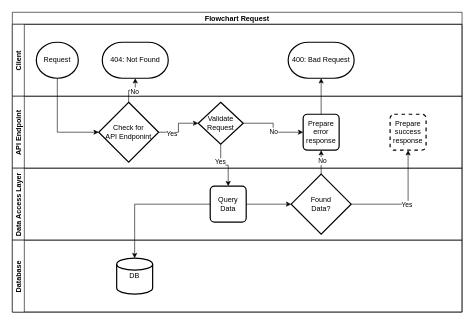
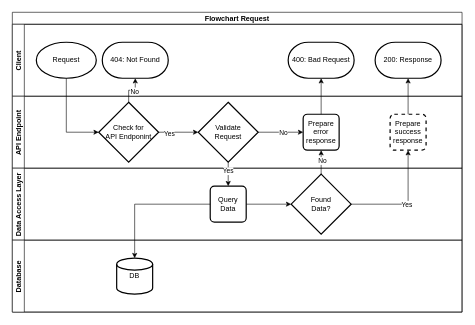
  <mxCell id="0" />
  <mxCell id="1" parent="0" />
  <mxCell id="2" value="Flowchart Request" style="swimlane;childLayout=stackLayout;resizeParent=1;resizeParentMax=0;horizontal=1;startSize=20;horizontalStack=0;" parent="1" vertex="1"><mxGeometry x="20" y="20" width="750" height="500" as="geometry" /></mxCell>
  <mxCell id="3" value="Client" style="swimlane;startSize=20;horizontal=0;" parent="2" vertex="1"><mxGeometry y="20" width="750" height="120" as="geometry"><mxRectangle y="20" width="630" height="30" as="alternateBounds" /></mxGeometry></mxCell>
- <mxCell id="4" value="Request" style="strokeWidth=2;html=1;shape=mxgraph.flowchart.start_1;whiteSpace=wrap;" parent="3" vertex="1"><mxGeometry x="40" y="30" width="70" height="60" as="geometry" /></mxCell>
+ <mxCell id="4" value="Request" style="strokeWidth=2;html=1;shape=mxgraph.flowchart.start_1;whiteSpace=wrap;" parent="3" vertex="1"><mxGeometry x="40" y="30" width="100" height="60" as="geometry" /></mxCell>
  <mxCell id="5" value="404: Not Found" style="strokeWidth=2;html=1;shape=mxgraph.flowchart.terminator;whiteSpace=wrap;" parent="3" vertex="1"><mxGeometry x="150" y="30" width="110" height="60" as="geometry" /></mxCell>
+ <mxCell id="6" value="200: Response" style="strokeWidth=2;html=1;shape=mxgraph.flowchart.terminator;whiteSpace=wrap;" parent="3" vertex="1"><mxGeometry x="605" y="30" width="110" height="60" as="geometry" /></mxCell>
  <mxCell id="7" value="400: Bad Request" style="strokeWidth=2;html=1;shape=mxgraph.flowchart.terminator;whiteSpace=wrap;" parent="3" vertex="1"><mxGeometry x="460" y="30" width="110" height="60" as="geometry" /></mxCell>
  <mxCell id="8" value="API Endpoint" style="swimlane;startSize=20;horizontal=0;" parent="2" vertex="1"><mxGeometry y="140" width="750" height="120" as="geometry" /></mxCell>
  <mxCell id="9" value="Check for&lt;br&gt;API Endponint" style="strokeWidth=2;html=1;shape=mxgraph.flowchart.decision;whiteSpace=wrap;" parent="8" vertex="1"><mxGeometry x="144" y="10" width="100" height="100" as="geometry" /></mxCell>
- <mxCell id="10" value="Validate&lt;br&gt;Request" style="strokeWidth=2;html=1;shape=mxgraph.flowchart.decision;whiteSpace=wrap;" parent="8" vertex="1"><mxGeometry x="310" y="10" width="75" height="70" as="geometry" /></mxCell>
+ <mxCell id="10" value="Validate&lt;br&gt;Request" style="strokeWidth=2;html=1;shape=mxgraph.flowchart.decision;whiteSpace=wrap;" parent="8" vertex="1"><mxGeometry x="310" y="10" width="100" height="100" as="geometry" /></mxCell>
  <mxCell id="11" style="edgeStyle=orthogonalEdgeStyle;rounded=0;orthogonalLoop=1;jettySize=auto;html=1;exitX=1;exitY=0.5;exitDx=0;exitDy=0;exitPerimeter=0;entryX=0;entryY=0.5;entryDx=0;entryDy=0;entryPerimeter=0;" parent="8" source="9" target="10" edge="1"><mxGeometry relative="1" as="geometry" /></mxCell>
  <mxCell id="12" value="Yes" style="edgeLabel;html=1;align=center;verticalAlign=middle;resizable=0;points=[];" parent="11" vertex="1" connectable="0"><mxGeometry x="-0.488" y="-1" relative="1" as="geometry"><mxPoint as="offset" /></mxGeometry></mxCell>
  <mxCell id="13" value="Prepare&lt;br&gt;error&lt;br&gt;response" style="rounded=1;whiteSpace=wrap;html=1;absoluteArcSize=1;arcSize=14;strokeWidth=2;" parent="8" vertex="1"><mxGeometry x="485" y="30" width="60" height="60" as="geometry" /></mxCell>
  <mxCell id="14" value="Prepare&lt;br&gt;success&lt;br&gt;response" style="rounded=1;whiteSpace=wrap;html=1;absoluteArcSize=1;arcSize=14;strokeWidth=2;dashed=1;" parent="8" vertex="1"><mxGeometry x="630" y="30" width="60" height="60" as="geometry" /></mxCell>
  <mxCell id="15" style="edgeStyle=orthogonalEdgeStyle;rounded=0;orthogonalLoop=1;jettySize=auto;html=1;entryX=0;entryY=0.5;entryDx=0;entryDy=0;exitX=1;exitY=0.5;exitDx=0;exitDy=0;exitPerimeter=0;" parent="8" source="10" target="13" edge="1"><mxGeometry relative="1" as="geometry" /></mxCell>
  <mxCell id="16" value="No" style="edgeLabel;html=1;align=center;verticalAlign=middle;resizable=0;points=[];" parent="15" vertex="1" connectable="0"><mxGeometry x="0.1" relative="1" as="geometry"><mxPoint as="offset" /></mxGeometry></mxCell>
  <mxCell id="17" value="Data Access Layer" style="swimlane;startSize=20;horizontal=0;" parent="2" vertex="1"><mxGeometry y="260" width="750" height="120" as="geometry" /></mxCell>
  <mxCell id="18" style="edgeStyle=orthogonalEdgeStyle;rounded=0;orthogonalLoop=1;jettySize=auto;html=1;entryX=0;entryY=0.5;entryDx=0;entryDy=0;entryPerimeter=0;" parent="17" source="19" target="20" edge="1"><mxGeometry relative="1" as="geometry" /></mxCell>
  <mxCell id="19" value="Query&lt;br&gt;Data" style="rounded=1;whiteSpace=wrap;html=1;absoluteArcSize=1;arcSize=14;strokeWidth=2;" parent="17" vertex="1"><mxGeometry x="330" y="30" width="60" height="60" as="geometry" /></mxCell>
  <mxCell id="20" value="Found&lt;br&gt;Data?" style="strokeWidth=2;html=1;shape=mxgraph.flowchart.decision;whiteSpace=wrap;" parent="17" vertex="1"><mxGeometry x="465" y="10" width="100" height="100" as="geometry" /></mxCell>
  <mxCell id="21" value="Database" style="swimlane;startSize=20;horizontal=0;" parent="2" vertex="1"><mxGeometry y="380" width="750" height="120" as="geometry" /></mxCell>
  <mxCell id="22" value="DB" style="strokeWidth=2;html=1;shape=mxgraph.flowchart.database;whiteSpace=wrap;" parent="21" vertex="1"><mxGeometry x="174" y="30" width="60" height="60" as="geometry" /></mxCell>
  <mxCell id="23" style="edgeStyle=orthogonalEdgeStyle;rounded=0;orthogonalLoop=1;jettySize=auto;html=1;entryX=0.5;entryY=1;entryDx=0;entryDy=0;entryPerimeter=0;" parent="2" source="9" target="5" edge="1"><mxGeometry relative="1" as="geometry" /></mxCell>
  <mxCell id="24" value="No" style="edgeLabel;html=1;align=center;verticalAlign=middle;resizable=0;points=[];" parent="23" vertex="1" connectable="0"><mxGeometry x="0.128" y="-1" relative="1" as="geometry"><mxPoint as="offset" /></mxGeometry></mxCell>
  <mxCell id="25" value="" style="edgeStyle=orthogonalEdgeStyle;rounded=0;orthogonalLoop=1;jettySize=auto;html=1;" parent="2" source="19" target="22" edge="1"><mxGeometry relative="1" as="geometry" /></mxCell>
  <mxCell id="26" style="edgeStyle=orthogonalEdgeStyle;rounded=0;orthogonalLoop=1;jettySize=auto;html=1;entryX=0;entryY=0.5;entryDx=0;entryDy=0;entryPerimeter=0;exitX=0.5;exitY=1;exitDx=0;exitDy=0;exitPerimeter=0;" parent="2" source="4" target="9" edge="1"><mxGeometry relative="1" as="geometry" /></mxCell>
  <mxCell id="27" style="edgeStyle=orthogonalEdgeStyle;rounded=0;orthogonalLoop=1;jettySize=auto;html=1;entryX=0.5;entryY=0;entryDx=0;entryDy=0;" parent="2" source="10" target="19" edge="1"><mxGeometry relative="1" as="geometry" /></mxCell>
  <mxCell id="28" value="Yes" style="edgeLabel;html=1;align=center;verticalAlign=middle;resizable=0;points=[];" parent="27" vertex="1" connectable="0"><mxGeometry x="-0.3" y="-1" relative="1" as="geometry"><mxPoint as="offset" /></mxGeometry></mxCell>
  <mxCell id="29" style="edgeStyle=orthogonalEdgeStyle;rounded=0;orthogonalLoop=1;jettySize=auto;html=1;entryX=0.5;entryY=1;entryDx=0;entryDy=0;" parent="2" source="20" target="13" edge="1"><mxGeometry relative="1" as="geometry" /></mxCell>
  <mxCell id="30" value="No" style="edgeLabel;html=1;align=center;verticalAlign=middle;resizable=0;points=[];" parent="29" vertex="1" connectable="0"><mxGeometry x="0.15" y="-1" relative="1" as="geometry"><mxPoint as="offset" /></mxGeometry></mxCell>
  <mxCell id="31" style="edgeStyle=orthogonalEdgeStyle;rounded=0;orthogonalLoop=1;jettySize=auto;html=1;entryX=0.5;entryY=1;entryDx=0;entryDy=0;entryPerimeter=0;" parent="2" source="13" target="7" edge="1"><mxGeometry relative="1" as="geometry" /></mxCell>
  <mxCell id="32" style="edgeStyle=orthogonalEdgeStyle;rounded=0;orthogonalLoop=1;jettySize=auto;html=1;entryX=0.5;entryY=1;entryDx=0;entryDy=0;" parent="2" source="20" target="14" edge="1"><mxGeometry relative="1" as="geometry" /></mxCell>
  <mxCell id="33" value="Yes" style="edgeLabel;html=1;align=center;verticalAlign=middle;resizable=0;points=[];" parent="32" vertex="1" connectable="0"><mxGeometry x="-0.005" relative="1" as="geometry"><mxPoint as="offset" /></mxGeometry></mxCell>
+ <mxCell id="34" style="edgeStyle=orthogonalEdgeStyle;rounded=0;orthogonalLoop=1;jettySize=auto;html=1;entryX=0.5;entryY=1;entryDx=0;entryDy=0;entryPerimeter=0;" parent="2" source="14" target="6" edge="1"><mxGeometry relative="1" as="geometry" /></mxCell>
